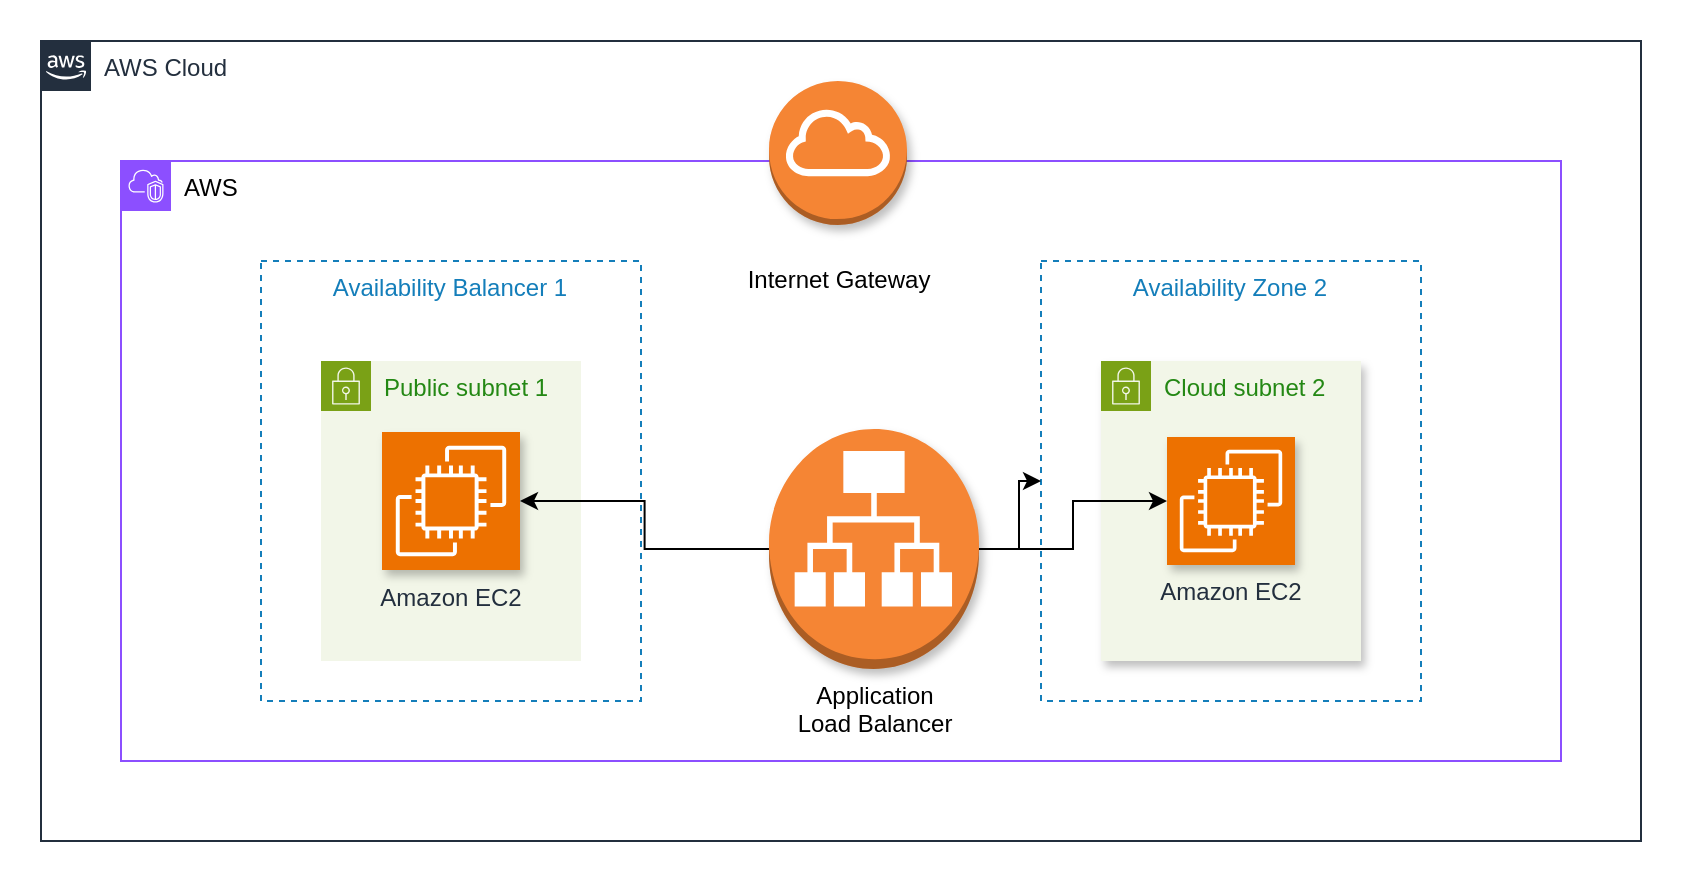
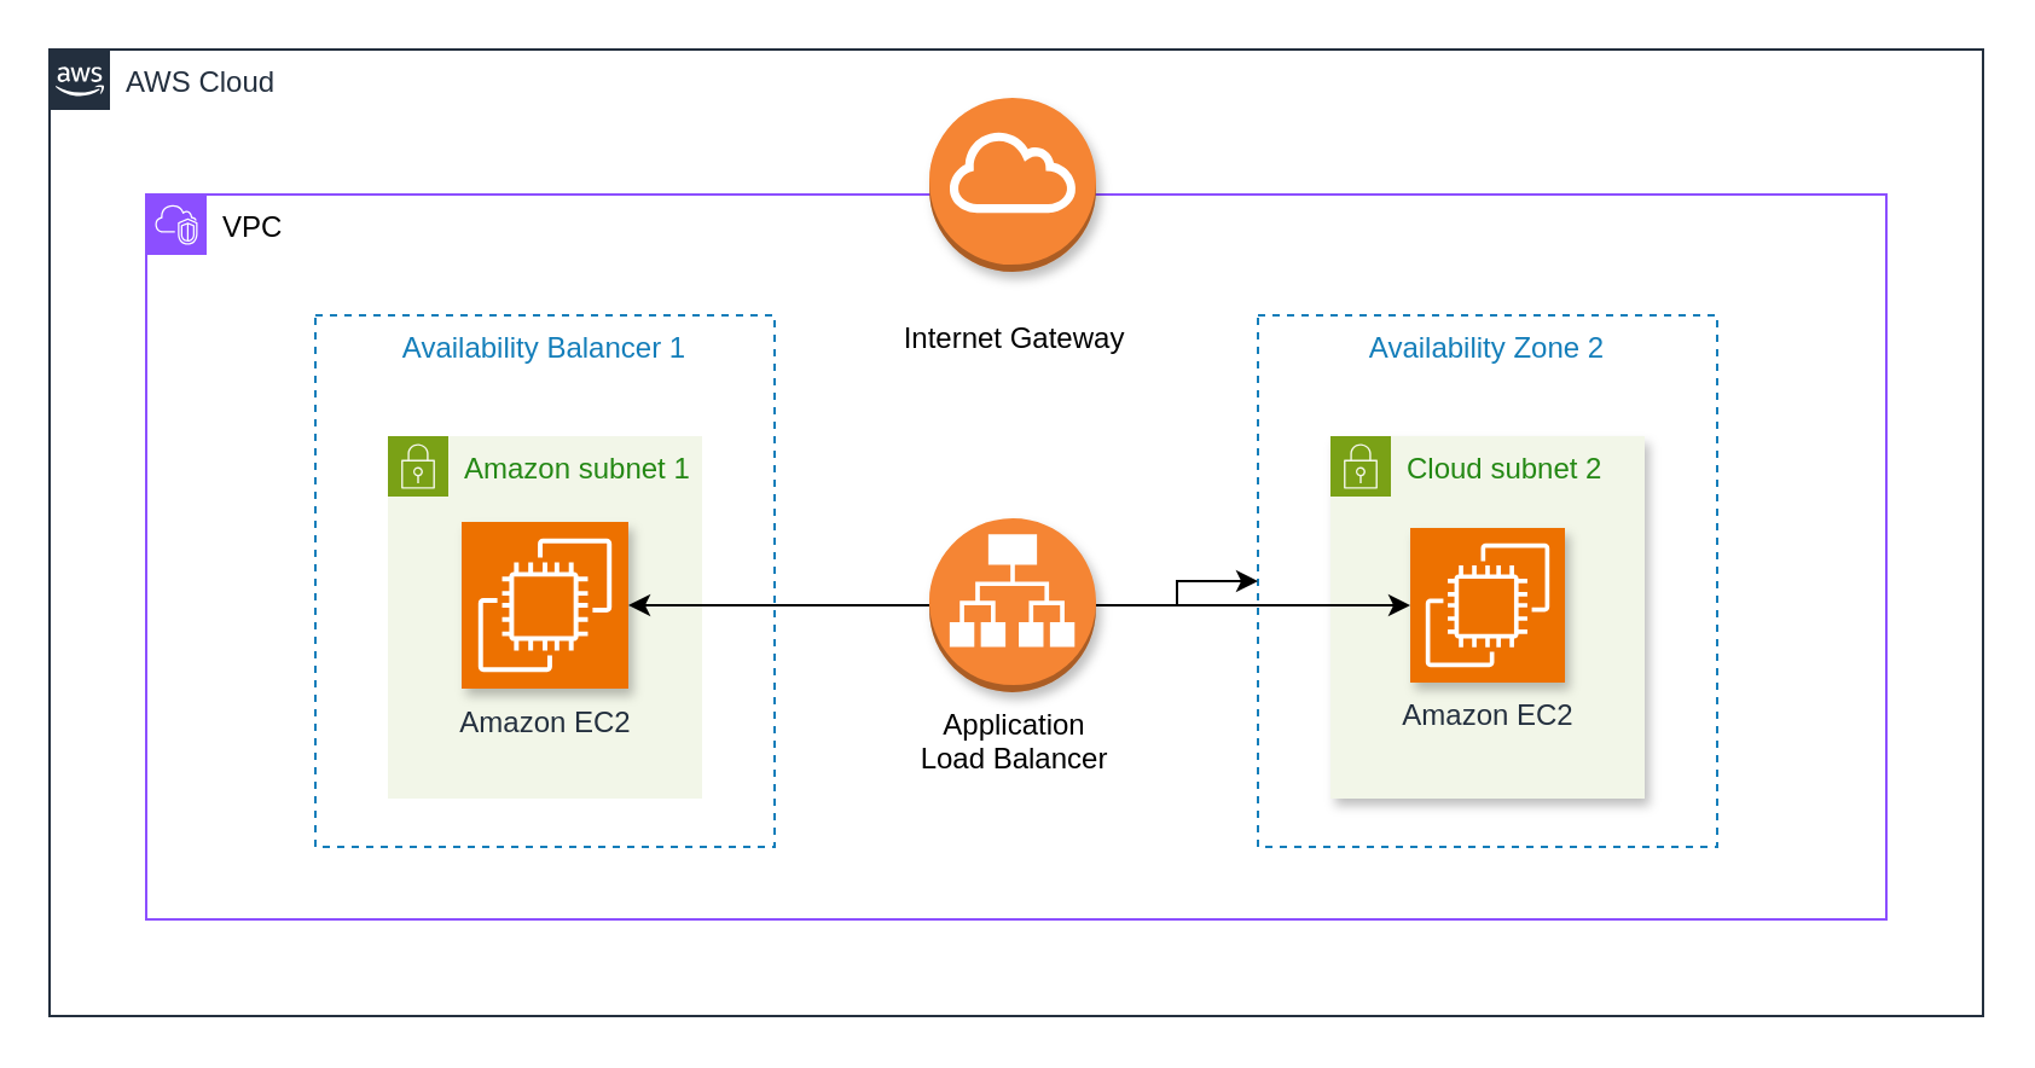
  <mxCell id="0" />
  <mxCell id="1" parent="0" />
  <mxCell id="2" value="AWS Cloud" style="points=[[0,0],[0.25,0],[0.5,0],[0.75,0],[1,0],[1,0.25],[1,0.5],[1,0.75],[1,1],[0.75,1],[0.5,1],[0.25,1],[0,1],[0,0.75],[0,0.5],[0,0.25]];outlineConnect=0;gradientColor=none;html=1;whiteSpace=wrap;fontSize=12;fontStyle=0;container=0;pointerEvents=0;collapsible=0;recursiveResize=0;shape=mxgraph.aws4.group;grIcon=mxgraph.aws4.group_aws_cloud_alt;strokeColor=#232F3E;fillColor=none;verticalAlign=top;align=left;spacingLeft=30;fontColor=#232F3E;dashed=0;" parent="1" vertex="1"><mxGeometry x="20" y="20" width="800" height="400" as="geometry" /></mxCell>
- <mxCell id="3" value="&lt;font style=&quot;color: rgb(0, 0, 0);&quot;&gt;AWS&lt;/font&gt;" style="points=[[0,0],[0.25,0],[0.5,0],[0.75,0],[1,0],[1,0.25],[1,0.5],[1,0.75],[1,1],[0.75,1],[0.5,1],[0.25,1],[0,1],[0,0.75],[0,0.5],[0,0.25]];outlineConnect=0;gradientColor=none;html=1;whiteSpace=wrap;fontSize=12;fontStyle=0;container=0;pointerEvents=0;collapsible=0;recursiveResize=0;shape=mxgraph.aws4.group;grIcon=mxgraph.aws4.group_vpc2;strokeColor=#8C4FFF;fillColor=none;verticalAlign=top;align=left;spacingLeft=30;fontColor=#AAB7B8;dashed=0;" parent="1" vertex="1"><mxGeometry x="60" y="80" width="720" height="300" as="geometry" /></mxCell>
+ <mxCell id="3" value="&lt;font style=&quot;color: rgb(0, 0, 0);&quot;&gt;VPC&lt;/font&gt;" style="points=[[0,0],[0.25,0],[0.5,0],[0.75,0],[1,0],[1,0.25],[1,0.5],[1,0.75],[1,1],[0.75,1],[0.5,1],[0.25,1],[0,1],[0,0.75],[0,0.5],[0,0.25]];outlineConnect=0;gradientColor=none;html=1;whiteSpace=wrap;fontSize=12;fontStyle=0;container=0;pointerEvents=0;collapsible=0;recursiveResize=0;shape=mxgraph.aws4.group;grIcon=mxgraph.aws4.group_vpc2;strokeColor=#8C4FFF;fillColor=none;verticalAlign=top;align=left;spacingLeft=30;fontColor=#AAB7B8;dashed=0;" parent="1" vertex="1"><mxGeometry x="60" y="80" width="720" height="300" as="geometry" /></mxCell>
  <mxCell id="4" value="Availability Balancer 1" style="fillColor=none;strokeColor=#147EBA;dashed=1;verticalAlign=top;fontStyle=0;fontColor=#147EBA;whiteSpace=wrap;html=1;" parent="1" vertex="1"><mxGeometry x="130" y="130" width="190" height="220" as="geometry" /></mxCell>
  <mxCell id="5" value="Availability Zone 2" style="fillColor=none;strokeColor=#147EBA;dashed=1;verticalAlign=top;fontStyle=0;fontColor=#147EBA;whiteSpace=wrap;html=1;" parent="1" vertex="1"><mxGeometry x="520" y="130" width="190" height="220" as="geometry" /></mxCell>
- <mxCell id="6" value="Public subnet 1" style="points=[[0,0],[0.25,0],[0.5,0],[0.75,0],[1,0],[1,0.25],[1,0.5],[1,0.75],[1,1],[0.75,1],[0.5,1],[0.25,1],[0,1],[0,0.75],[0,0.5],[0,0.25]];outlineConnect=0;gradientColor=none;html=1;whiteSpace=wrap;fontSize=12;fontStyle=0;container=1;pointerEvents=0;collapsible=0;recursiveResize=0;shape=mxgraph.aws4.group;grIcon=mxgraph.aws4.group_security_group;grStroke=0;strokeColor=#7AA116;fillColor=#F2F6E8;verticalAlign=top;align=left;spacingLeft=30;fontColor=#248814;dashed=0;" parent="1" vertex="1"><mxGeometry x="160" y="180" width="130" height="150" as="geometry" /></mxCell>
+ <mxCell id="6" value="Amazon subnet 1" style="points=[[0,0],[0.25,0],[0.5,0],[0.75,0],[1,0],[1,0.25],[1,0.5],[1,0.75],[1,1],[0.75,1],[0.5,1],[0.25,1],[0,1],[0,0.75],[0,0.5],[0,0.25]];outlineConnect=0;gradientColor=none;html=1;whiteSpace=wrap;fontSize=12;fontStyle=0;container=1;pointerEvents=0;collapsible=0;recursiveResize=0;shape=mxgraph.aws4.group;grIcon=mxgraph.aws4.group_security_group;grStroke=0;strokeColor=#7AA116;fillColor=#F2F6E8;verticalAlign=top;align=left;spacingLeft=30;fontColor=#248814;dashed=0;" parent="1" vertex="1"><mxGeometry x="160" y="180" width="130" height="150" as="geometry" /></mxCell>
  <mxCell id="7" value="Amazon EC2" style="sketch=0;points=[[0,0,0],[0.25,0,0],[0.5,0,0],[0.75,0,0],[1,0,0],[0,1,0],[0.25,1,0],[0.5,1,0],[0.75,1,0],[1,1,0],[0,0.25,0],[0,0.5,0],[0,0.75,0],[1,0.25,0],[1,0.5,0],[1,0.75,0]];outlineConnect=0;fontColor=#232F3E;fillColor=#ED7100;strokeColor=#ffffff;dashed=0;verticalLabelPosition=bottom;verticalAlign=top;align=center;html=1;fontSize=12;fontStyle=0;aspect=fixed;shape=mxgraph.aws4.resourceIcon;resIcon=mxgraph.aws4.ec2;shadow=1;" parent="6" vertex="1"><mxGeometry x="30.5" y="35.5" width="69" height="69" as="geometry" /></mxCell>
  <mxCell id="8" value="Cloud subnet 2" style="points=[[0,0],[0.25,0],[0.5,0],[0.75,0],[1,0],[1,0.25],[1,0.5],[1,0.75],[1,1],[0.75,1],[0.5,1],[0.25,1],[0,1],[0,0.75],[0,0.5],[0,0.25]];outlineConnect=0;gradientColor=none;html=1;whiteSpace=wrap;fontSize=12;fontStyle=0;container=1;pointerEvents=0;collapsible=0;recursiveResize=0;shape=mxgraph.aws4.group;grIcon=mxgraph.aws4.group_security_group;grStroke=0;strokeColor=#7AA116;fillColor=#F2F6E8;verticalAlign=top;align=left;spacingLeft=30;fontColor=#248814;dashed=0;shadow=1;" parent="1" vertex="1"><mxGeometry x="550" y="180" width="130" height="150" as="geometry" /></mxCell>
  <mxCell id="9" value="Amazon EC2" style="sketch=0;points=[[0,0,0],[0.25,0,0],[0.5,0,0],[0.75,0,0],[1,0,0],[0,1,0],[0.25,1,0],[0.5,1,0],[0.75,1,0],[1,1,0],[0,0.25,0],[0,0.5,0],[0,0.75,0],[1,0.25,0],[1,0.5,0],[1,0.75,0]];outlineConnect=0;fontColor=#232F3E;fillColor=#ED7100;strokeColor=#ffffff;dashed=0;verticalLabelPosition=bottom;verticalAlign=top;align=center;html=1;fontSize=12;fontStyle=0;aspect=fixed;shape=mxgraph.aws4.resourceIcon;resIcon=mxgraph.aws4.ec2;shadow=1;" parent="8" vertex="1"><mxGeometry x="33" y="38" width="64" height="64" as="geometry" /></mxCell>
  <mxCell id="10" style="edgeStyle=orthogonalEdgeStyle;rounded=0;orthogonalLoop=1;jettySize=auto;html=1;" parent="1" source="12" target="7" edge="1"><mxGeometry relative="1" as="geometry" /></mxCell>
  <mxCell id="11" style="edgeStyle=orthogonalEdgeStyle;rounded=0;orthogonalLoop=1;jettySize=auto;html=1;" parent="1" source="12" target="5" edge="1"><mxGeometry relative="1" as="geometry" /></mxCell>
- <mxCell id="12" value="Application &lt;br&gt;Load Balancer" style="outlineConnect=0;dashed=0;verticalLabelPosition=bottom;verticalAlign=top;align=center;html=1;shape=mxgraph.aws3.application_load_balancer;fillColor=#F58534;gradientColor=none;shadow=1;" parent="1" vertex="1"><mxGeometry x="384" y="214" width="105" height="120" as="geometry" /></mxCell>
+ <mxCell id="12" value="Application &lt;br&gt;Load Balancer" style="outlineConnect=0;dashed=0;verticalLabelPosition=bottom;verticalAlign=top;align=center;html=1;shape=mxgraph.aws3.application_load_balancer;fillColor=#F58534;gradientColor=none;shadow=1;" parent="1" vertex="1"><mxGeometry x="384" y="214" width="69" height="72" as="geometry" /></mxCell>
  <mxCell id="13" value="&lt;span style=&quot;background-color: light-dark(#ffffff, var(--ge-dark-color, #121212));&quot;&gt;&lt;br&gt;Internet Gateway&lt;/span&gt;" style="outlineConnect=0;dashed=0;verticalLabelPosition=bottom;verticalAlign=top;align=center;html=1;shape=mxgraph.aws3.internet_gateway;fillColor=#F58534;gradientColor=none;shadow=1;" parent="1" vertex="1"><mxGeometry x="384" y="40" width="69" height="72" as="geometry" /></mxCell>
  <mxCell id="14" style="edgeStyle=orthogonalEdgeStyle;rounded=0;orthogonalLoop=1;jettySize=auto;html=1;entryX=0;entryY=0.5;entryDx=0;entryDy=0;entryPerimeter=0;" parent="1" source="12" target="9" edge="1"><mxGeometry relative="1" as="geometry" /></mxCell>
